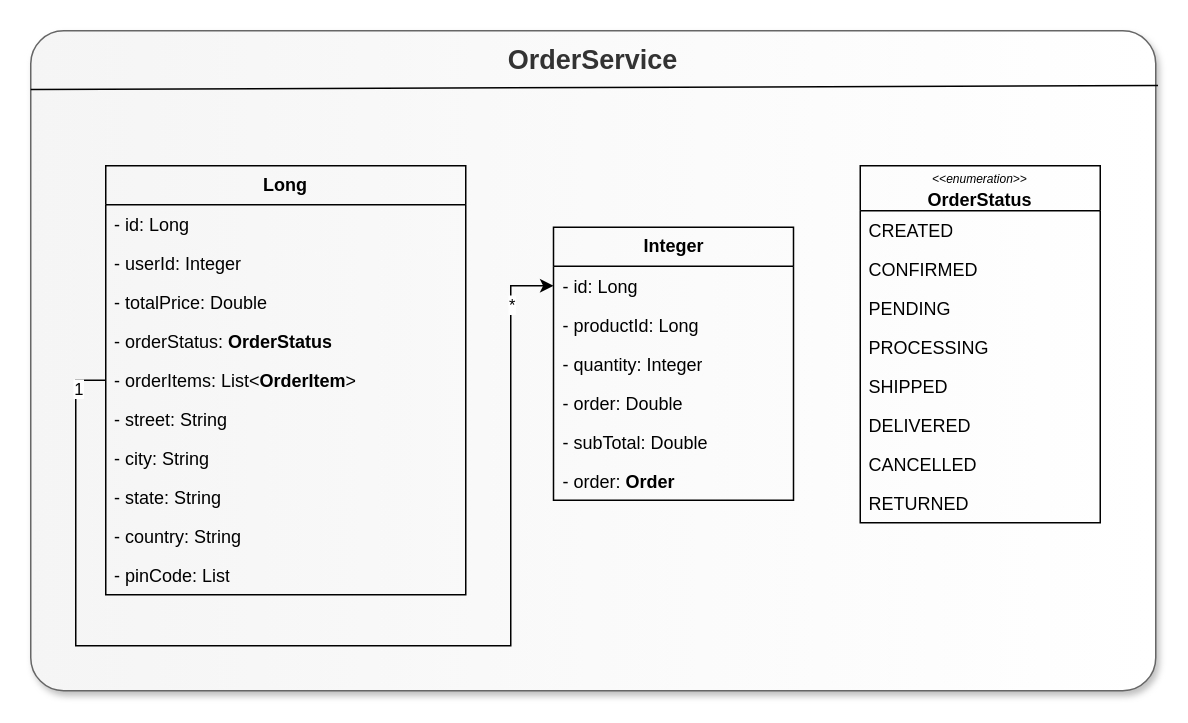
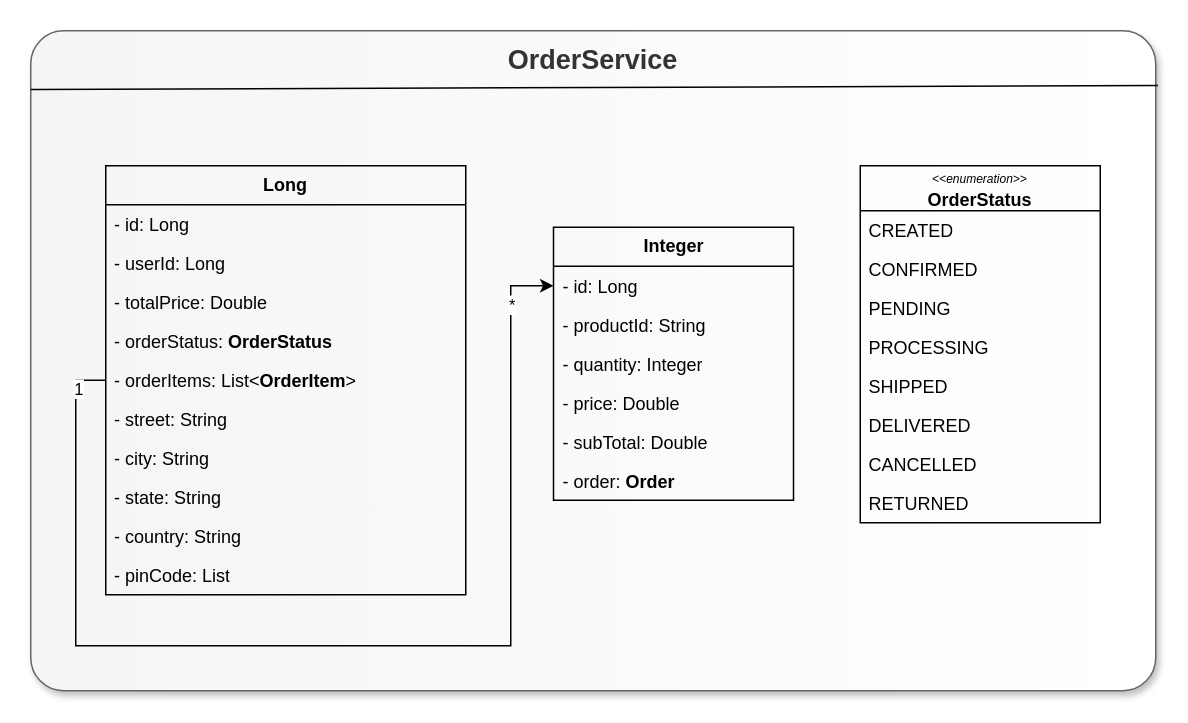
  <mxCell id="0" />
  <mxCell id="1" parent="0" />
  <mxCell id="2" value="&lt;h2 style=&quot;padding-bottom: 400px;&quot;&gt;OrderService&lt;/h2&gt;" style="rounded=1;whiteSpace=wrap;html=1;shadow=1;glass=0;labelPosition=center;verticalLabelPosition=middle;align=center;verticalAlign=middle;arcSize=5;fillColor=#f5f5f5;fontColor=#333333;strokeColor=#666666;gradientColor=#FFFFFF;gradientDirection=east;textShadow=0;labelBorderColor=none;" vertex="1" parent="1"><mxGeometry x="20" y="20" width="750" height="440" as="geometry" /></mxCell>
  <mxCell id="3" value="" style="endArrow=none;html=1;rounded=0;exitX=1.002;exitY=0.083;exitDx=0;exitDy=0;exitPerimeter=0;" edge="1" source="2" parent="1"><mxGeometry width="50" height="50" relative="1" as="geometry"><mxPoint x="580" y="60" as="sourcePoint" /><mxPoint x="20" y="59.184" as="targetPoint" /></mxGeometry></mxCell>
  <mxCell id="4" value="&lt;b&gt;Long&lt;/b&gt;" style="swimlane;fontStyle=0;childLayout=stackLayout;horizontal=1;startSize=26;fillColor=none;horizontalStack=0;resizeParent=1;resizeParentMax=0;resizeLast=0;collapsible=1;marginBottom=0;whiteSpace=wrap;html=1;" vertex="1" parent="1"><mxGeometry x="70" y="110" width="240" height="286" as="geometry"><mxRectangle x="540" y="370" width="70" height="30" as="alternateBounds" /></mxGeometry></mxCell>
  <mxCell id="5" value="- id: Long" style="text;strokeColor=none;fillColor=none;align=left;verticalAlign=top;spacingLeft=4;spacingRight=4;overflow=hidden;rotatable=0;points=[[0,0.5],[1,0.5]];portConstraint=eastwest;whiteSpace=wrap;html=1;" vertex="1" parent="4"><mxGeometry y="26" width="240" height="26" as="geometry" /></mxCell>
- <mxCell id="6" value="- userId: Integer" style="text;strokeColor=none;fillColor=none;align=left;verticalAlign=top;spacingLeft=4;spacingRight=4;overflow=hidden;rotatable=0;points=[[0,0.5],[1,0.5]];portConstraint=eastwest;whiteSpace=wrap;html=1;" vertex="1" parent="4"><mxGeometry y="52" width="240" height="26" as="geometry" /></mxCell>
+ <mxCell id="6" value="- userId: Long" style="text;strokeColor=none;fillColor=none;align=left;verticalAlign=top;spacingLeft=4;spacingRight=4;overflow=hidden;rotatable=0;points=[[0,0.5],[1,0.5]];portConstraint=eastwest;whiteSpace=wrap;html=1;" vertex="1" parent="4"><mxGeometry y="52" width="240" height="26" as="geometry" /></mxCell>
  <mxCell id="7" value="- totalPrice: Double" style="text;strokeColor=none;fillColor=none;align=left;verticalAlign=top;spacingLeft=4;spacingRight=4;overflow=hidden;rotatable=0;points=[[0,0.5],[1,0.5]];portConstraint=eastwest;whiteSpace=wrap;html=1;" vertex="1" parent="4"><mxGeometry y="78" width="240" height="26" as="geometry" /></mxCell>
  <mxCell id="8" value="- orderStatus: &lt;b&gt;OrderStatus&lt;/b&gt;" style="text;strokeColor=none;fillColor=none;align=left;verticalAlign=top;spacingLeft=4;spacingRight=4;overflow=hidden;rotatable=0;points=[[0,0.5],[1,0.5]];portConstraint=eastwest;whiteSpace=wrap;html=1;" vertex="1" parent="4"><mxGeometry y="104" width="240" height="26" as="geometry" /></mxCell>
  <mxCell id="9" value="- orderItems: List&amp;lt;&lt;b&gt;OrderItem&lt;/b&gt;&amp;gt;" style="text;strokeColor=none;fillColor=none;align=left;verticalAlign=top;spacingLeft=4;spacingRight=4;overflow=hidden;rotatable=0;points=[[0,0.5],[1,0.5]];portConstraint=eastwest;whiteSpace=wrap;html=1;" vertex="1" parent="4"><mxGeometry y="130" width="240" height="26" as="geometry" /></mxCell>
  <mxCell id="10" value="- street: String" style="text;strokeColor=none;fillColor=none;align=left;verticalAlign=top;spacingLeft=4;spacingRight=4;overflow=hidden;rotatable=0;points=[[0,0.5],[1,0.5]];portConstraint=eastwest;whiteSpace=wrap;html=1;" vertex="1" parent="4"><mxGeometry y="156" width="240" height="26" as="geometry" /></mxCell>
  <mxCell id="11" value="- city: String" style="text;strokeColor=none;fillColor=none;align=left;verticalAlign=top;spacingLeft=4;spacingRight=4;overflow=hidden;rotatable=0;points=[[0,0.5],[1,0.5]];portConstraint=eastwest;whiteSpace=wrap;html=1;" vertex="1" parent="4"><mxGeometry y="182" width="240" height="26" as="geometry" /></mxCell>
  <mxCell id="12" value="- state: String" style="text;strokeColor=none;fillColor=none;align=left;verticalAlign=top;spacingLeft=4;spacingRight=4;overflow=hidden;rotatable=0;points=[[0,0.5],[1,0.5]];portConstraint=eastwest;whiteSpace=wrap;html=1;" vertex="1" parent="4"><mxGeometry y="208" width="240" height="26" as="geometry" /></mxCell>
  <mxCell id="13" value="- country: String" style="text;strokeColor=none;fillColor=none;align=left;verticalAlign=top;spacingLeft=4;spacingRight=4;overflow=hidden;rotatable=0;points=[[0,0.5],[1,0.5]];portConstraint=eastwest;whiteSpace=wrap;html=1;" vertex="1" parent="4"><mxGeometry y="234" width="240" height="26" as="geometry" /></mxCell>
  <mxCell id="14" value="- pinCode: List" style="text;strokeColor=none;fillColor=none;align=left;verticalAlign=top;spacingLeft=4;spacingRight=4;overflow=hidden;rotatable=0;points=[[0,0.5],[1,0.5]];portConstraint=eastwest;whiteSpace=wrap;html=1;" vertex="1" parent="4"><mxGeometry y="260" width="240" height="26" as="geometry" /></mxCell>
  <mxCell id="15" value="&lt;b&gt;Integer&lt;/b&gt;" style="swimlane;fontStyle=0;childLayout=stackLayout;horizontal=1;startSize=26;fillColor=none;horizontalStack=0;resizeParent=1;resizeParentMax=0;resizeLast=0;collapsible=1;marginBottom=0;whiteSpace=wrap;html=1;" vertex="1" parent="1"><mxGeometry x="368.5" y="151" width="160" height="182" as="geometry"><mxRectangle x="275" y="110" width="70" height="30" as="alternateBounds" /></mxGeometry></mxCell>
  <mxCell id="16" value="- id: Long" style="text;strokeColor=none;fillColor=none;align=left;verticalAlign=top;spacingLeft=4;spacingRight=4;overflow=hidden;rotatable=0;points=[[0,0.5],[1,0.5]];portConstraint=eastwest;whiteSpace=wrap;html=1;" vertex="1" parent="15"><mxGeometry y="26" width="160" height="26" as="geometry" /></mxCell>
- <mxCell id="17" value="- productId: Long" style="text;strokeColor=none;fillColor=none;align=left;verticalAlign=top;spacingLeft=4;spacingRight=4;overflow=hidden;rotatable=0;points=[[0,0.5],[1,0.5]];portConstraint=eastwest;whiteSpace=wrap;html=1;" vertex="1" parent="15"><mxGeometry y="52" width="160" height="26" as="geometry" /></mxCell>
+ <mxCell id="17" value="- productId: String" style="text;strokeColor=none;fillColor=none;align=left;verticalAlign=top;spacingLeft=4;spacingRight=4;overflow=hidden;rotatable=0;points=[[0,0.5],[1,0.5]];portConstraint=eastwest;whiteSpace=wrap;html=1;" vertex="1" parent="15"><mxGeometry y="52" width="160" height="26" as="geometry" /></mxCell>
  <mxCell id="18" value="- quantity: Integer" style="text;strokeColor=none;fillColor=none;align=left;verticalAlign=top;spacingLeft=4;spacingRight=4;overflow=hidden;rotatable=0;points=[[0,0.5],[1,0.5]];portConstraint=eastwest;whiteSpace=wrap;html=1;" vertex="1" parent="15"><mxGeometry y="78" width="160" height="26" as="geometry" /></mxCell>
- <mxCell id="19" value="- order: Double" style="text;strokeColor=none;fillColor=none;align=left;verticalAlign=top;spacingLeft=4;spacingRight=4;overflow=hidden;rotatable=0;points=[[0,0.5],[1,0.5]];portConstraint=eastwest;whiteSpace=wrap;html=1;" vertex="1" parent="15"><mxGeometry y="104" width="160" height="26" as="geometry" /></mxCell>
+ <mxCell id="19" value="- price: Double" style="text;strokeColor=none;fillColor=none;align=left;verticalAlign=top;spacingLeft=4;spacingRight=4;overflow=hidden;rotatable=0;points=[[0,0.5],[1,0.5]];portConstraint=eastwest;whiteSpace=wrap;html=1;" vertex="1" parent="15"><mxGeometry y="104" width="160" height="26" as="geometry" /></mxCell>
  <mxCell id="20" value="- subTotal: Double" style="text;strokeColor=none;fillColor=none;align=left;verticalAlign=top;spacingLeft=4;spacingRight=4;overflow=hidden;rotatable=0;points=[[0,0.5],[1,0.5]];portConstraint=eastwest;whiteSpace=wrap;html=1;" vertex="1" parent="15"><mxGeometry y="130" width="160" height="26" as="geometry" /></mxCell>
  <mxCell id="21" value="- order: &lt;b&gt;Order&lt;/b&gt;" style="text;strokeColor=none;fillColor=none;align=left;verticalAlign=top;spacingLeft=4;spacingRight=4;overflow=hidden;rotatable=0;points=[[0,0.5],[1,0.5]];portConstraint=eastwest;whiteSpace=wrap;html=1;" vertex="1" parent="15"><mxGeometry y="156" width="160" height="26" as="geometry" /></mxCell>
  <mxCell id="22" value="&lt;div&gt;&lt;i&gt;&lt;font style=&quot;font-size: 8px;&quot;&gt;&amp;lt;&amp;lt;enumeration&amp;gt;&amp;gt;&lt;/font&gt;&lt;/i&gt;&lt;/div&gt;&lt;b&gt;&lt;font&gt;OrderStatus&lt;/font&gt;&lt;/b&gt;" style="swimlane;fontStyle=0;childLayout=stackLayout;horizontal=1;startSize=30;fillColor=none;horizontalStack=0;resizeParent=1;resizeParentMax=0;resizeLast=0;collapsible=1;marginBottom=0;whiteSpace=wrap;html=1;" vertex="1" parent="1"><mxGeometry x="573" y="110" width="160" height="238" as="geometry"><mxRectangle x="570" y="130" width="70" height="30" as="alternateBounds" /></mxGeometry></mxCell>
  <mxCell id="23" value="CREATED" style="text;strokeColor=none;fillColor=none;align=left;verticalAlign=top;spacingLeft=4;spacingRight=4;overflow=hidden;rotatable=0;points=[[0,0.5],[1,0.5]];portConstraint=eastwest;whiteSpace=wrap;html=1;" vertex="1" parent="22"><mxGeometry y="30" width="160" height="26" as="geometry" /></mxCell>
  <mxCell id="24" value="CONFIRMED" style="text;strokeColor=none;fillColor=none;align=left;verticalAlign=top;spacingLeft=4;spacingRight=4;overflow=hidden;rotatable=0;points=[[0,0.5],[1,0.5]];portConstraint=eastwest;whiteSpace=wrap;html=1;" vertex="1" parent="22"><mxGeometry y="56" width="160" height="26" as="geometry" /></mxCell>
  <mxCell id="25" value="PENDING" style="text;strokeColor=none;fillColor=none;align=left;verticalAlign=top;spacingLeft=4;spacingRight=4;overflow=hidden;rotatable=0;points=[[0,0.5],[1,0.5]];portConstraint=eastwest;whiteSpace=wrap;html=1;" vertex="1" parent="22"><mxGeometry y="82" width="160" height="26" as="geometry" /></mxCell>
  <mxCell id="26" value="PROCESSING" style="text;strokeColor=none;fillColor=none;align=left;verticalAlign=top;spacingLeft=4;spacingRight=4;overflow=hidden;rotatable=0;points=[[0,0.5],[1,0.5]];portConstraint=eastwest;whiteSpace=wrap;html=1;" vertex="1" parent="22"><mxGeometry y="108" width="160" height="26" as="geometry" /></mxCell>
  <mxCell id="27" value="SHIPPED" style="text;strokeColor=none;fillColor=none;align=left;verticalAlign=top;spacingLeft=4;spacingRight=4;overflow=hidden;rotatable=0;points=[[0,0.5],[1,0.5]];portConstraint=eastwest;whiteSpace=wrap;html=1;" vertex="1" parent="22"><mxGeometry y="134" width="160" height="26" as="geometry" /></mxCell>
  <mxCell id="28" value="DELIVERED" style="text;strokeColor=none;fillColor=none;align=left;verticalAlign=top;spacingLeft=4;spacingRight=4;overflow=hidden;rotatable=0;points=[[0,0.5],[1,0.5]];portConstraint=eastwest;whiteSpace=wrap;html=1;" vertex="1" parent="22"><mxGeometry y="160" width="160" height="26" as="geometry" /></mxCell>
  <mxCell id="29" value="CANCELLED" style="text;strokeColor=none;fillColor=none;align=left;verticalAlign=top;spacingLeft=4;spacingRight=4;overflow=hidden;rotatable=0;points=[[0,0.5],[1,0.5]];portConstraint=eastwest;whiteSpace=wrap;html=1;" vertex="1" parent="22"><mxGeometry y="186" width="160" height="26" as="geometry" /></mxCell>
  <mxCell id="30" value="RETURNED" style="text;strokeColor=none;fillColor=none;align=left;verticalAlign=top;spacingLeft=4;spacingRight=4;overflow=hidden;rotatable=0;points=[[0,0.5],[1,0.5]];portConstraint=eastwest;whiteSpace=wrap;html=1;" vertex="1" parent="22"><mxGeometry y="212" width="160" height="26" as="geometry" /></mxCell>
  <mxCell id="31" style="edgeStyle=orthogonalEdgeStyle;rounded=0;orthogonalLoop=1;jettySize=auto;html=1;exitX=0;exitY=0.5;exitDx=0;exitDy=0;entryX=0;entryY=0.5;entryDx=0;entryDy=0;" edge="1" parent="1" source="9" target="16"><mxGeometry relative="1" as="geometry"><Array as="points"><mxPoint x="50" y="253" /><mxPoint x="50" y="430" /><mxPoint x="340" y="430" /><mxPoint x="340" y="190" /></Array></mxGeometry></mxCell>
  <mxCell id="32" value="1" style="edgeLabel;html=1;align=center;verticalAlign=middle;resizable=0;points=[];" vertex="1" connectable="0" parent="31"><mxGeometry x="-0.934" y="1" relative="1" as="geometry"><mxPoint as="offset" /></mxGeometry></mxCell>
  <mxCell id="33" value="*" style="edgeLabel;html=1;align=center;verticalAlign=middle;resizable=0;points=[];" vertex="1" connectable="0" parent="31"><mxGeometry x="0.894" relative="1" as="geometry"><mxPoint as="offset" /></mxGeometry></mxCell>
